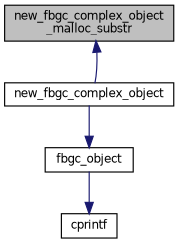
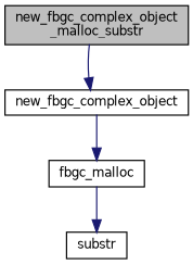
  digraph {
    rankdir=TB
    node [color=black fillcolor=white fontname=Helvetica fontsize=10 shape=record style=filled]
    edge [color=midnightblue fontname=Helvetica fontsize=10 labelfontname=Helvetica labelfontsize=10 style=solid]
    n1 [fillcolor=grey75 fontcolor=black height=0.2 label="new_fbgc_complex_object\l_malloc_substr" width=0.4]
    n2 [height=0.2 label=new_fbgc_complex_object width=0.4]
-   n3 [height=0.2 label=fbgc_object width=0.4]
-   n4 [height=0.2 label=cprintf width=0.4]
-   n2 -> n1
+   n3 [height=0.2 label=fbgc_malloc width=0.4]
+   n4 [height=0.2 label=substr width=0.4]
+   n1 -> n2
    n2 -> n3
    n3 -> n4
  }
